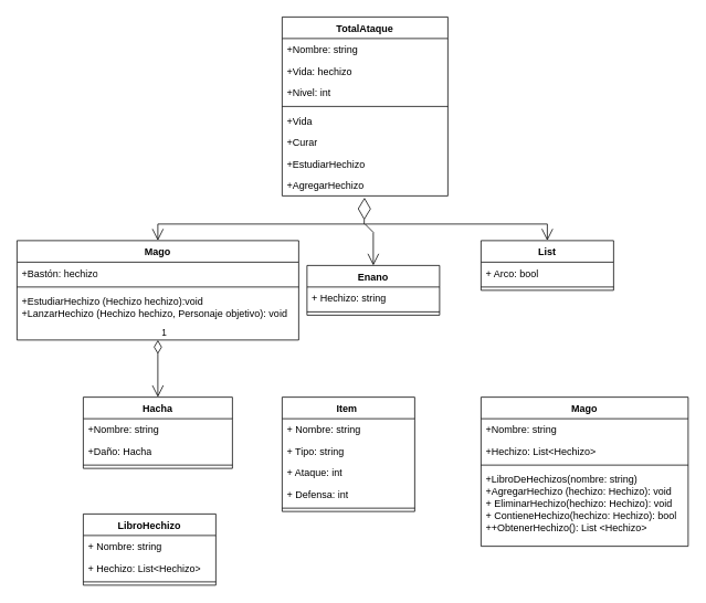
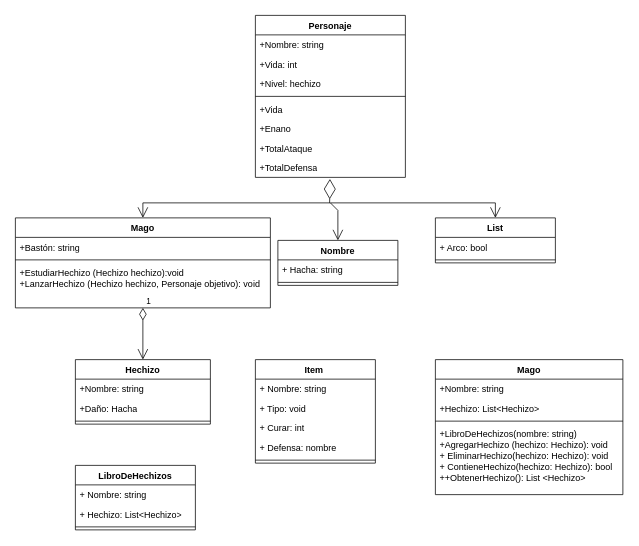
  <mxCell id="0" />
  <mxCell id="1" parent="0" />
- <mxCell id="2" value="&lt;font style=&quot;vertical-align: inherit;&quot;&gt;&lt;font style=&quot;vertical-align: inherit;&quot;&gt;TotalAtaque&lt;/font&gt;&lt;/font&gt;" style="swimlane;fontStyle=1;align=center;verticalAlign=top;childLayout=stackLayout;horizontal=1;startSize=26;horizontalStack=0;resizeParent=1;resizeParentMax=0;resizeLast=0;collapsible=1;marginBottom=0;whiteSpace=wrap;html=1;" vertex="1" parent="1"><mxGeometry x="340" y="20" width="200" height="216" as="geometry" /></mxCell>
+ <mxCell id="2" value="&lt;font style=&quot;vertical-align: inherit;&quot;&gt;&lt;font style=&quot;vertical-align: inherit;&quot;&gt;Personaje&lt;/font&gt;&lt;/font&gt;" style="swimlane;fontStyle=1;align=center;verticalAlign=top;childLayout=stackLayout;horizontal=1;startSize=26;horizontalStack=0;resizeParent=1;resizeParentMax=0;resizeLast=0;collapsible=1;marginBottom=0;whiteSpace=wrap;html=1;" vertex="1" parent="1"><mxGeometry x="340" y="20" width="200" height="216" as="geometry" /></mxCell>
  <mxCell id="3" value="&lt;font style=&quot;vertical-align: inherit;&quot;&gt;&lt;font style=&quot;vertical-align: inherit;&quot;&gt;&lt;font style=&quot;vertical-align: inherit;&quot;&gt;&lt;font style=&quot;vertical-align: inherit;&quot;&gt;&lt;font style=&quot;vertical-align: inherit;&quot;&gt;&lt;font style=&quot;vertical-align: inherit;&quot;&gt;+Nombre: string&lt;/font&gt;&lt;/font&gt;&lt;/font&gt;&lt;/font&gt;&lt;br&gt;&lt;br&gt;&lt;/font&gt;&lt;/font&gt;" style="text;strokeColor=none;fillColor=none;align=left;verticalAlign=top;spacingLeft=4;spacingRight=4;overflow=hidden;rotatable=0;points=[[0,0.5],[1,0.5]];portConstraint=eastwest;whiteSpace=wrap;html=1;" vertex="1" parent="2"><mxGeometry y="26" width="200" height="26" as="geometry" /></mxCell>
- <mxCell id="4" value="&lt;font style=&quot;vertical-align: inherit;&quot;&gt;&lt;font style=&quot;vertical-align: inherit;&quot;&gt;&lt;font style=&quot;vertical-align: inherit;&quot;&gt;&lt;font style=&quot;vertical-align: inherit;&quot;&gt;&lt;font style=&quot;vertical-align: inherit;&quot;&gt;&lt;font style=&quot;vertical-align: inherit;&quot;&gt;&lt;font style=&quot;vertical-align: inherit;&quot;&gt;&lt;font style=&quot;vertical-align: inherit;&quot;&gt;+Vida: hechizo&lt;/font&gt;&lt;/font&gt;&lt;/font&gt;&lt;/font&gt;&lt;/font&gt;&lt;/font&gt;&lt;br&gt;&lt;/font&gt;&lt;/font&gt;" style="text;strokeColor=none;fillColor=none;align=left;verticalAlign=top;spacingLeft=4;spacingRight=4;overflow=hidden;rotatable=0;points=[[0,0.5],[1,0.5]];portConstraint=eastwest;whiteSpace=wrap;html=1;" vertex="1" parent="2"><mxGeometry y="52" width="200" height="26" as="geometry" /></mxCell>
- <mxCell id="5" value="&lt;font style=&quot;vertical-align: inherit;&quot;&gt;&lt;font style=&quot;vertical-align: inherit;&quot;&gt;&lt;font style=&quot;vertical-align: inherit;&quot;&gt;&lt;font style=&quot;vertical-align: inherit;&quot;&gt;&lt;font style=&quot;vertical-align: inherit;&quot;&gt;&lt;font style=&quot;vertical-align: inherit;&quot;&gt;+Nivel: int&lt;/font&gt;&lt;/font&gt;&lt;/font&gt;&lt;/font&gt;&lt;br&gt;&lt;/font&gt;&lt;/font&gt;" style="text;strokeColor=none;fillColor=none;align=left;verticalAlign=top;spacingLeft=4;spacingRight=4;overflow=hidden;rotatable=0;points=[[0,0.5],[1,0.5]];portConstraint=eastwest;whiteSpace=wrap;html=1;" vertex="1" parent="2"><mxGeometry y="78" width="200" height="26" as="geometry" /></mxCell>
+ <mxCell id="4" value="&lt;font style=&quot;vertical-align: inherit;&quot;&gt;&lt;font style=&quot;vertical-align: inherit;&quot;&gt;&lt;font style=&quot;vertical-align: inherit;&quot;&gt;&lt;font style=&quot;vertical-align: inherit;&quot;&gt;&lt;font style=&quot;vertical-align: inherit;&quot;&gt;&lt;font style=&quot;vertical-align: inherit;&quot;&gt;&lt;font style=&quot;vertical-align: inherit;&quot;&gt;&lt;font style=&quot;vertical-align: inherit;&quot;&gt;+Vida: int&lt;/font&gt;&lt;/font&gt;&lt;/font&gt;&lt;/font&gt;&lt;/font&gt;&lt;/font&gt;&lt;br&gt;&lt;/font&gt;&lt;/font&gt;" style="text;strokeColor=none;fillColor=none;align=left;verticalAlign=top;spacingLeft=4;spacingRight=4;overflow=hidden;rotatable=0;points=[[0,0.5],[1,0.5]];portConstraint=eastwest;whiteSpace=wrap;html=1;" vertex="1" parent="2"><mxGeometry y="52" width="200" height="26" as="geometry" /></mxCell>
+ <mxCell id="5" value="&lt;font style=&quot;vertical-align: inherit;&quot;&gt;&lt;font style=&quot;vertical-align: inherit;&quot;&gt;&lt;font style=&quot;vertical-align: inherit;&quot;&gt;&lt;font style=&quot;vertical-align: inherit;&quot;&gt;&lt;font style=&quot;vertical-align: inherit;&quot;&gt;&lt;font style=&quot;vertical-align: inherit;&quot;&gt;+Nivel: hechizo&lt;/font&gt;&lt;/font&gt;&lt;/font&gt;&lt;/font&gt;&lt;br&gt;&lt;/font&gt;&lt;/font&gt;" style="text;strokeColor=none;fillColor=none;align=left;verticalAlign=top;spacingLeft=4;spacingRight=4;overflow=hidden;rotatable=0;points=[[0,0.5],[1,0.5]];portConstraint=eastwest;whiteSpace=wrap;html=1;" vertex="1" parent="2"><mxGeometry y="78" width="200" height="26" as="geometry" /></mxCell>
  <mxCell id="6" value="" style="line;strokeWidth=1;fillColor=none;align=left;verticalAlign=middle;spacingTop=-1;spacingLeft=3;spacingRight=3;rotatable=0;labelPosition=right;points=[];portConstraint=eastwest;strokeColor=inherit;" vertex="1" parent="2"><mxGeometry y="104" width="200" height="8" as="geometry" /></mxCell>
  <mxCell id="7" value="+Vida&lt;span style=&quot;white-space: pre;&quot;&gt; &lt;/span&gt;&lt;span style=&quot;white-space: pre;&quot;&gt; &lt;/span&gt;&lt;span style=&quot;white-space: pre;&quot;&gt; &lt;/span&gt;" style="text;strokeColor=none;fillColor=none;align=left;verticalAlign=top;spacingLeft=4;spacingRight=4;overflow=hidden;rotatable=0;points=[[0,0.5],[1,0.5]];portConstraint=eastwest;whiteSpace=wrap;html=1;" vertex="1" parent="2"><mxGeometry y="112" width="200" height="26" as="geometry" /></mxCell>
- <mxCell id="8" value="+Curar" style="text;strokeColor=none;fillColor=none;align=left;verticalAlign=top;spacingLeft=4;spacingRight=4;overflow=hidden;rotatable=0;points=[[0,0.5],[1,0.5]];portConstraint=eastwest;whiteSpace=wrap;html=1;" vertex="1" parent="2"><mxGeometry y="138" width="200" height="26" as="geometry" /></mxCell>
- <mxCell id="9" value="+EstudiarHechizo" style="text;strokeColor=none;fillColor=none;align=left;verticalAlign=top;spacingLeft=4;spacingRight=4;overflow=hidden;rotatable=0;points=[[0,0.5],[1,0.5]];portConstraint=eastwest;whiteSpace=wrap;html=1;" vertex="1" parent="2"><mxGeometry y="164" width="200" height="26" as="geometry" /></mxCell>
- <mxCell id="10" value="+AgregarHechizo" style="text;strokeColor=none;fillColor=none;align=left;verticalAlign=top;spacingLeft=4;spacingRight=4;overflow=hidden;rotatable=0;points=[[0,0.5],[1,0.5]];portConstraint=eastwest;whiteSpace=wrap;html=1;" vertex="1" parent="2"><mxGeometry y="190" width="200" height="26" as="geometry" /></mxCell>
+ <mxCell id="8" value="+Enano" style="text;strokeColor=none;fillColor=none;align=left;verticalAlign=top;spacingLeft=4;spacingRight=4;overflow=hidden;rotatable=0;points=[[0,0.5],[1,0.5]];portConstraint=eastwest;whiteSpace=wrap;html=1;" vertex="1" parent="2"><mxGeometry y="138" width="200" height="26" as="geometry" /></mxCell>
+ <mxCell id="9" value="+TotalAtaque" style="text;strokeColor=none;fillColor=none;align=left;verticalAlign=top;spacingLeft=4;spacingRight=4;overflow=hidden;rotatable=0;points=[[0,0.5],[1,0.5]];portConstraint=eastwest;whiteSpace=wrap;html=1;" vertex="1" parent="2"><mxGeometry y="164" width="200" height="26" as="geometry" /></mxCell>
+ <mxCell id="10" value="+TotalDefensa" style="text;strokeColor=none;fillColor=none;align=left;verticalAlign=top;spacingLeft=4;spacingRight=4;overflow=hidden;rotatable=0;points=[[0,0.5],[1,0.5]];portConstraint=eastwest;whiteSpace=wrap;html=1;" vertex="1" parent="2"><mxGeometry y="190" width="200" height="26" as="geometry" /></mxCell>
  <mxCell id="11" value="&lt;font style=&quot;vertical-align: inherit;&quot;&gt;&lt;font style=&quot;vertical-align: inherit;&quot;&gt;Mago&lt;/font&gt;&lt;/font&gt;" style="swimlane;fontStyle=1;align=center;verticalAlign=top;childLayout=stackLayout;horizontal=1;startSize=26;horizontalStack=0;resizeParent=1;resizeParentMax=0;resizeLast=0;collapsible=1;marginBottom=0;whiteSpace=wrap;html=1;" vertex="1" parent="1"><mxGeometry y="290" width="340" height="120" as="geometry" x="20" /></mxCell>
- <mxCell id="12" value="+Bastón: hechizo" style="text;strokeColor=none;fillColor=none;align=left;verticalAlign=top;spacingLeft=4;spacingRight=4;overflow=hidden;rotatable=0;points=[[0,0.5],[1,0.5]];portConstraint=eastwest;whiteSpace=wrap;html=1;" vertex="1" parent="11"><mxGeometry y="26" width="340" height="26" as="geometry" /></mxCell>
+ <mxCell id="12" value="+Bastón: string" style="text;strokeColor=none;fillColor=none;align=left;verticalAlign=top;spacingLeft=4;spacingRight=4;overflow=hidden;rotatable=0;points=[[0,0.5],[1,0.5]];portConstraint=eastwest;whiteSpace=wrap;html=1;" vertex="1" parent="11"><mxGeometry y="26" width="340" height="26" as="geometry" /></mxCell>
  <mxCell id="13" value="" style="line;strokeWidth=1;fillColor=none;align=left;verticalAlign=middle;spacingTop=-1;spacingLeft=3;spacingRight=3;rotatable=0;labelPosition=right;points=[];portConstraint=eastwest;strokeColor=inherit;" vertex="1" parent="11"><mxGeometry y="52" width="340" height="8" as="geometry" /></mxCell>
  <mxCell id="14" value="+EstudiarHechizo (Hechizo hechizo):void&lt;br&gt;+LanzarHechizo (Hechizo hechizo, Personaje objetivo): void" style="text;strokeColor=none;fillColor=none;align=left;verticalAlign=top;spacingLeft=4;spacingRight=4;overflow=hidden;rotatable=0;points=[[0,0.5],[1,0.5]];portConstraint=eastwest;whiteSpace=wrap;html=1;" vertex="1" parent="11"><mxGeometry y="60" width="340" height="60" as="geometry" /></mxCell>
- <mxCell id="15" value="&lt;font style=&quot;vertical-align: inherit;&quot;&gt;&lt;font style=&quot;vertical-align: inherit;&quot;&gt;Enano&lt;/font&gt;&lt;/font&gt;" style="swimlane;fontStyle=1;align=center;verticalAlign=top;childLayout=stackLayout;horizontal=1;startSize=26;horizontalStack=0;resizeParent=1;resizeParentMax=0;resizeLast=0;collapsible=1;marginBottom=0;whiteSpace=wrap;html=1;" vertex="1" parent="1"><mxGeometry x="370" y="320" width="160" height="60" as="geometry" /></mxCell>
- <mxCell id="16" value="+ Hechizo: string" style="text;strokeColor=none;fillColor=none;align=left;verticalAlign=top;spacingLeft=4;spacingRight=4;overflow=hidden;rotatable=0;points=[[0,0.5],[1,0.5]];portConstraint=eastwest;whiteSpace=wrap;html=1;" vertex="1" parent="15"><mxGeometry y="26" width="160" height="26" as="geometry" /></mxCell>
+ <mxCell id="15" value="&lt;font style=&quot;vertical-align: inherit;&quot;&gt;&lt;font style=&quot;vertical-align: inherit;&quot;&gt;Nombre&lt;/font&gt;&lt;/font&gt;" style="swimlane;fontStyle=1;align=center;verticalAlign=top;childLayout=stackLayout;horizontal=1;startSize=26;horizontalStack=0;resizeParent=1;resizeParentMax=0;resizeLast=0;collapsible=1;marginBottom=0;whiteSpace=wrap;html=1;" vertex="1" parent="1"><mxGeometry x="370" y="320" width="160" height="60" as="geometry" /></mxCell>
+ <mxCell id="16" value="+ Hacha: string" style="text;strokeColor=none;fillColor=none;align=left;verticalAlign=top;spacingLeft=4;spacingRight=4;overflow=hidden;rotatable=0;points=[[0,0.5],[1,0.5]];portConstraint=eastwest;whiteSpace=wrap;html=1;" vertex="1" parent="15"><mxGeometry y="26" width="160" height="26" as="geometry" /></mxCell>
  <mxCell id="17" value="" style="line;strokeWidth=1;fillColor=none;align=left;verticalAlign=middle;spacingTop=-1;spacingLeft=3;spacingRight=3;rotatable=0;labelPosition=right;points=[];portConstraint=eastwest;strokeColor=inherit;" vertex="1" parent="15"><mxGeometry y="52" width="160" height="8" as="geometry" /></mxCell>
  <mxCell id="18" value="&lt;font style=&quot;vertical-align: inherit;&quot;&gt;&lt;font style=&quot;vertical-align: inherit;&quot;&gt;List&lt;/font&gt;&lt;/font&gt;" style="swimlane;fontStyle=1;align=center;verticalAlign=top;childLayout=stackLayout;horizontal=1;startSize=26;horizontalStack=0;resizeParent=1;resizeParentMax=0;resizeLast=0;collapsible=1;marginBottom=0;whiteSpace=wrap;html=1;" vertex="1" parent="1"><mxGeometry x="580" y="290" width="160" height="60" as="geometry" /></mxCell>
  <mxCell id="19" value="+ Arco: bool&lt;span style=&quot;white-space: pre;&quot;&gt; &lt;/span&gt;" style="text;strokeColor=none;fillColor=none;align=left;verticalAlign=top;spacingLeft=4;spacingRight=4;overflow=hidden;rotatable=0;points=[[0,0.5],[1,0.5]];portConstraint=eastwest;whiteSpace=wrap;html=1;" vertex="1" parent="18"><mxGeometry y="26" width="160" height="26" as="geometry" /></mxCell>
  <mxCell id="20" value="" style="line;strokeWidth=1;fillColor=none;align=left;verticalAlign=middle;spacingTop=-1;spacingLeft=3;spacingRight=3;rotatable=0;labelPosition=right;points=[];portConstraint=eastwest;strokeColor=inherit;" vertex="1" parent="18"><mxGeometry y="52" width="160" height="8" as="geometry" /></mxCell>
  <mxCell id="21" value="&lt;font style=&quot;vertical-align: inherit;&quot;&gt;&lt;font style=&quot;vertical-align: inherit;&quot;&gt;Item&lt;span style=&quot;white-space: pre;&quot;&gt; &lt;/span&gt;&lt;/font&gt;&lt;/font&gt;" style="swimlane;fontStyle=1;align=center;verticalAlign=top;childLayout=stackLayout;horizontal=1;startSize=26;horizontalStack=0;resizeParent=1;resizeParentMax=0;resizeLast=0;collapsible=1;marginBottom=0;whiteSpace=wrap;html=1;" vertex="1" parent="1"><mxGeometry x="340" y="479" width="160" height="138" as="geometry" /></mxCell>
  <mxCell id="22" value="+ Nombre: string" style="text;strokeColor=none;fillColor=none;align=left;verticalAlign=top;spacingLeft=4;spacingRight=4;overflow=hidden;rotatable=0;points=[[0,0.5],[1,0.5]];portConstraint=eastwest;whiteSpace=wrap;html=1;" vertex="1" parent="21"><mxGeometry y="26" width="160" height="26" as="geometry" /></mxCell>
- <mxCell id="23" value="+ Tipo: string" style="text;strokeColor=none;fillColor=none;align=left;verticalAlign=top;spacingLeft=4;spacingRight=4;overflow=hidden;rotatable=0;points=[[0,0.5],[1,0.5]];portConstraint=eastwest;whiteSpace=wrap;html=1;" vertex="1" parent="21"><mxGeometry y="52" width="160" height="26" as="geometry" /></mxCell>
- <mxCell id="24" value="+ Ataque: int" style="text;strokeColor=none;fillColor=none;align=left;verticalAlign=top;spacingLeft=4;spacingRight=4;overflow=hidden;rotatable=0;points=[[0,0.5],[1,0.5]];portConstraint=eastwest;whiteSpace=wrap;html=1;" vertex="1" parent="21"><mxGeometry y="78" width="160" height="26" as="geometry" /></mxCell>
- <mxCell id="25" value="+ Defensa: int" style="text;strokeColor=none;fillColor=none;align=left;verticalAlign=top;spacingLeft=4;spacingRight=4;overflow=hidden;rotatable=0;points=[[0,0.5],[1,0.5]];portConstraint=eastwest;whiteSpace=wrap;html=1;" vertex="1" parent="21"><mxGeometry y="104" width="160" height="26" as="geometry" /></mxCell>
+ <mxCell id="23" value="+ Tipo: void" style="text;strokeColor=none;fillColor=none;align=left;verticalAlign=top;spacingLeft=4;spacingRight=4;overflow=hidden;rotatable=0;points=[[0,0.5],[1,0.5]];portConstraint=eastwest;whiteSpace=wrap;html=1;" vertex="1" parent="21"><mxGeometry y="52" width="160" height="26" as="geometry" /></mxCell>
+ <mxCell id="24" value="+ Curar: int" style="text;strokeColor=none;fillColor=none;align=left;verticalAlign=top;spacingLeft=4;spacingRight=4;overflow=hidden;rotatable=0;points=[[0,0.5],[1,0.5]];portConstraint=eastwest;whiteSpace=wrap;html=1;" vertex="1" parent="21"><mxGeometry y="78" width="160" height="26" as="geometry" /></mxCell>
+ <mxCell id="25" value="+ Defensa: nombre" style="text;strokeColor=none;fillColor=none;align=left;verticalAlign=top;spacingLeft=4;spacingRight=4;overflow=hidden;rotatable=0;points=[[0,0.5],[1,0.5]];portConstraint=eastwest;whiteSpace=wrap;html=1;" vertex="1" parent="21"><mxGeometry y="104" width="160" height="26" as="geometry" /></mxCell>
  <mxCell id="26" value="" style="line;strokeWidth=1;fillColor=none;align=left;verticalAlign=middle;spacingTop=-1;spacingLeft=3;spacingRight=3;rotatable=0;labelPosition=right;points=[];portConstraint=eastwest;strokeColor=inherit;" vertex="1" parent="21"><mxGeometry y="130" width="160" height="8" as="geometry" /></mxCell>
- <mxCell id="27" value="&lt;font style=&quot;vertical-align: inherit;&quot;&gt;&lt;font style=&quot;vertical-align: inherit;&quot;&gt;Hacha&lt;/font&gt;&lt;/font&gt;" style="swimlane;fontStyle=1;align=center;verticalAlign=top;childLayout=stackLayout;horizontal=1;startSize=26;horizontalStack=0;resizeParent=1;resizeParentMax=0;resizeLast=0;collapsible=1;marginBottom=0;whiteSpace=wrap;html=1;" vertex="1" parent="1"><mxGeometry x="100" y="479" width="180" height="86" as="geometry" /></mxCell>
+ <mxCell id="27" value="&lt;font style=&quot;vertical-align: inherit;&quot;&gt;&lt;font style=&quot;vertical-align: inherit;&quot;&gt;Hechizo&lt;/font&gt;&lt;/font&gt;" style="swimlane;fontStyle=1;align=center;verticalAlign=top;childLayout=stackLayout;horizontal=1;startSize=26;horizontalStack=0;resizeParent=1;resizeParentMax=0;resizeLast=0;collapsible=1;marginBottom=0;whiteSpace=wrap;html=1;" vertex="1" parent="1"><mxGeometry x="100" y="479" width="180" height="86" as="geometry" /></mxCell>
  <mxCell id="28" value="+Nombre: string" style="text;strokeColor=none;fillColor=none;align=left;verticalAlign=top;spacingLeft=4;spacingRight=4;overflow=hidden;rotatable=0;points=[[0,0.5],[1,0.5]];portConstraint=eastwest;whiteSpace=wrap;html=1;" vertex="1" parent="27"><mxGeometry y="26" width="180" height="26" as="geometry" /></mxCell>
  <mxCell id="29" value="+Daño: Hacha" style="text;strokeColor=none;fillColor=none;align=left;verticalAlign=top;spacingLeft=4;spacingRight=4;overflow=hidden;rotatable=0;points=[[0,0.5],[1,0.5]];portConstraint=eastwest;whiteSpace=wrap;html=1;" vertex="1" parent="27"><mxGeometry y="52" width="180" height="26" as="geometry" /></mxCell>
  <mxCell id="30" value="" style="line;strokeWidth=1;fillColor=none;align=left;verticalAlign=middle;spacingTop=-1;spacingLeft=3;spacingRight=3;rotatable=0;labelPosition=right;points=[];portConstraint=eastwest;strokeColor=inherit;" vertex="1" parent="27"><mxGeometry y="78" width="180" height="8" as="geometry" /></mxCell>
  <mxCell id="31" value="" style="endArrow=diamondThin;endFill=0;endSize=24;html=1;rounded=0;entryX=0.497;entryY=1.081;entryDx=0;entryDy=0;entryPerimeter=0;" edge="1" parent="1" target="10"><mxGeometry width="160" relative="1" as="geometry"><mxPoint x="439" y="270" as="sourcePoint" /><mxPoint x="500" y="320" as="targetPoint" /></mxGeometry></mxCell>
  <mxCell id="32" value="" style="endArrow=open;endFill=1;endSize=12;html=1;rounded=0;entryX=0.5;entryY=0;entryDx=0;entryDy=0;" edge="1" parent="1" target="18"><mxGeometry width="160" relative="1" as="geometry"><mxPoint x="440" y="270" as="sourcePoint" /><mxPoint x="500" y="320" as="targetPoint" /><Array as="points"><mxPoint x="660" y="270" /></Array></mxGeometry></mxCell>
  <mxCell id="33" value="" style="endArrow=open;endFill=1;endSize=12;html=1;rounded=0;" edge="1" parent="1" target="11"><mxGeometry width="160" relative="1" as="geometry"><mxPoint x="440" y="270" as="sourcePoint" /><mxPoint x="670" y="300" as="targetPoint" /><Array as="points"><mxPoint x="190" y="270" /></Array></mxGeometry></mxCell>
  <mxCell id="34" value="" style="endArrow=open;endFill=1;endSize=12;html=1;rounded=0;" edge="1" parent="1" target="15"><mxGeometry width="160" relative="1" as="geometry"><mxPoint x="440" y="270" as="sourcePoint" /><mxPoint x="200" y="300" as="targetPoint" /><Array as="points"><mxPoint x="450" y="280" /></Array></mxGeometry></mxCell>
  <mxCell id="35" value="1" style="endArrow=open;html=1;endSize=12;startArrow=diamondThin;startSize=14;startFill=0;edgeStyle=orthogonalEdgeStyle;align=left;verticalAlign=bottom;rounded=0;" edge="1" parent="1" source="14" target="27"><mxGeometry x="-1" y="3" relative="1" as="geometry"><mxPoint x="340" y="450" as="sourcePoint" /><mxPoint x="500" y="450" as="targetPoint" /><Array as="points"><mxPoint x="190" y="470" /><mxPoint x="190" y="470" /></Array></mxGeometry></mxCell>
- <mxCell id="36" value="LibroHechizo" style="swimlane;fontStyle=1;align=center;verticalAlign=top;childLayout=stackLayout;horizontal=1;startSize=26;horizontalStack=0;resizeParent=1;resizeParentMax=0;resizeLast=0;collapsible=1;marginBottom=0;whiteSpace=wrap;html=1;" vertex="1" parent="1"><mxGeometry x="100" y="620" width="160" height="86" as="geometry" /></mxCell>
+ <mxCell id="36" value="LibroDeHechizos" style="swimlane;fontStyle=1;align=center;verticalAlign=top;childLayout=stackLayout;horizontal=1;startSize=26;horizontalStack=0;resizeParent=1;resizeParentMax=0;resizeLast=0;collapsible=1;marginBottom=0;whiteSpace=wrap;html=1;" vertex="1" parent="1"><mxGeometry x="100" y="620" width="160" height="86" as="geometry" /></mxCell>
  <mxCell id="37" value="+ Nombre: string" style="text;strokeColor=none;fillColor=none;align=left;verticalAlign=top;spacingLeft=4;spacingRight=4;overflow=hidden;rotatable=0;points=[[0,0.5],[1,0.5]];portConstraint=eastwest;whiteSpace=wrap;html=1;" vertex="1" parent="36"><mxGeometry y="26" width="160" height="26" as="geometry" /></mxCell>
  <mxCell id="38" value="+ Hechizo: List&amp;lt;Hechizo&amp;gt;" style="text;strokeColor=none;fillColor=none;align=left;verticalAlign=top;spacingLeft=4;spacingRight=4;overflow=hidden;rotatable=0;points=[[0,0.5],[1,0.5]];portConstraint=eastwest;whiteSpace=wrap;html=1;" vertex="1" parent="36"><mxGeometry y="52" width="160" height="26" as="geometry" /></mxCell>
  <mxCell id="39" value="" style="line;strokeWidth=1;fillColor=none;align=left;verticalAlign=middle;spacingTop=-1;spacingLeft=3;spacingRight=3;rotatable=0;labelPosition=right;points=[];portConstraint=eastwest;strokeColor=inherit;" vertex="1" parent="36"><mxGeometry y="78" width="160" height="8" as="geometry" /></mxCell>
  <mxCell id="40" value="&lt;font style=&quot;vertical-align: inherit;&quot;&gt;&lt;font style=&quot;vertical-align: inherit;&quot;&gt;Mago&lt;/font&gt;&lt;/font&gt;" style="swimlane;fontStyle=1;align=center;verticalAlign=top;childLayout=stackLayout;horizontal=1;startSize=26;horizontalStack=0;resizeParent=1;resizeParentMax=0;resizeLast=0;collapsible=1;marginBottom=0;whiteSpace=wrap;html=1;" vertex="1" parent="1"><mxGeometry x="580" y="479" width="250" height="180" as="geometry" /></mxCell>
  <mxCell id="41" value="+Nombre: string&lt;span style=&quot;white-space: pre;&quot;&gt; &lt;/span&gt;" style="text;strokeColor=none;fillColor=none;align=left;verticalAlign=top;spacingLeft=4;spacingRight=4;overflow=hidden;rotatable=0;points=[[0,0.5],[1,0.5]];portConstraint=eastwest;whiteSpace=wrap;html=1;" vertex="1" parent="40"><mxGeometry y="26" width="250" height="26" as="geometry" /></mxCell>
  <mxCell id="42" value="+Hechizo: List&amp;lt;Hechizo&amp;gt;" style="text;strokeColor=none;fillColor=none;align=left;verticalAlign=top;spacingLeft=4;spacingRight=4;overflow=hidden;rotatable=0;points=[[0,0.5],[1,0.5]];portConstraint=eastwest;whiteSpace=wrap;html=1;" vertex="1" parent="40"><mxGeometry y="52" width="250" height="26" as="geometry" /></mxCell>
  <mxCell id="43" value="" style="line;strokeWidth=1;fillColor=none;align=left;verticalAlign=middle;spacingTop=-1;spacingLeft=3;spacingRight=3;rotatable=0;labelPosition=right;points=[];portConstraint=eastwest;strokeColor=inherit;" vertex="1" parent="40"><mxGeometry y="78" width="250" height="8" as="geometry" /></mxCell>
  <mxCell id="44" value="+LibroDeHechizos(nombre: string)&lt;br&gt;+AgregarHechizo (hechizo: Hechizo): void&lt;br&gt;+ EliminarHechizo(hechizo: Hechizo): void&amp;nbsp;&lt;br&gt;+ ContieneHechizo(hechizo: Hechizo): bool&lt;br&gt;++ObtenerHechizo(): List &amp;lt;Hechizo&amp;gt;" style="text;strokeColor=none;fillColor=none;align=left;verticalAlign=top;spacingLeft=4;spacingRight=4;overflow=hidden;rotatable=0;points=[[0,0.5],[1,0.5]];portConstraint=eastwest;whiteSpace=wrap;html=1;" vertex="1" parent="40"><mxGeometry y="86" width="250" height="94" as="geometry" /></mxCell>
